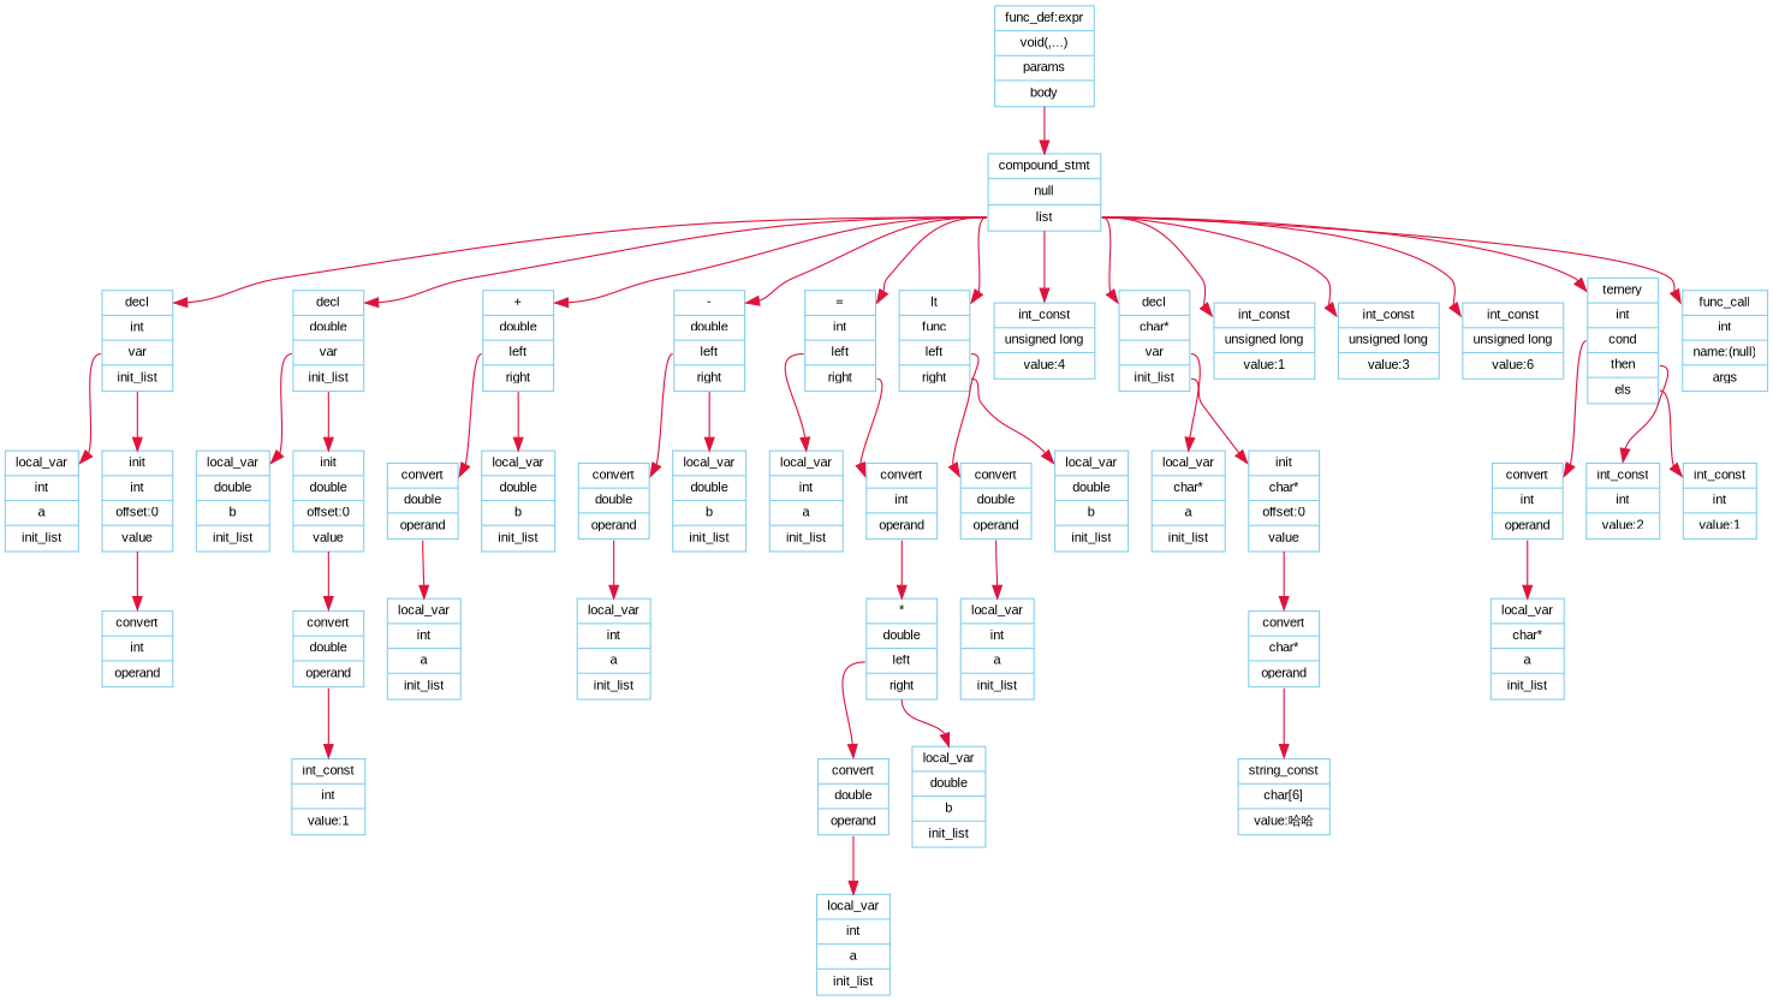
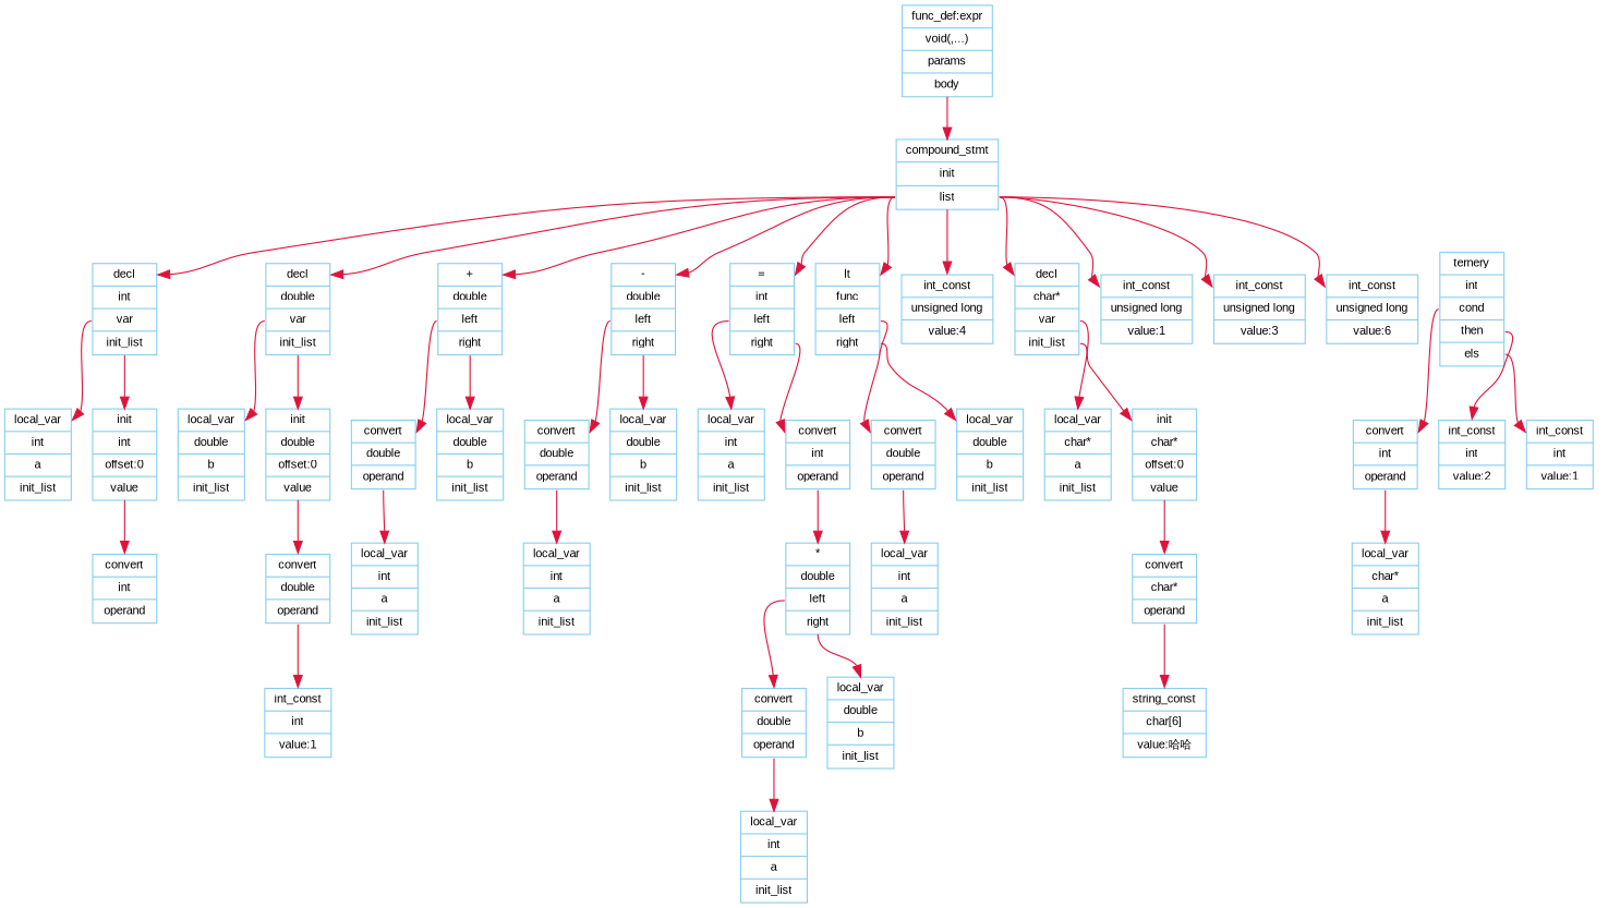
  digraph {
    fontname="Liberation Sans"
    node [color=skyblue fontname="Liberation Sans" fontsize=10 shape=record]
    edge [color=crimson fontname="Liberation Sans" fontsize=10 headport=head style=solid tailport=list]
    n1 [label="{<head>func_def:expr|<type>void(,...)|<params>params|<body>body}"]
-   n2 [label="{<head>compound_stmt|null|<list>list}"]
+   n2 [label="{<head>compound_stmt|init|<list>list}"]
    n3 [label="{<head>decl|<type>int|<var>var|<init_list>init_list}"]
    n4 [label="{<head>decl|<type>double|<var>var|<init_list>init_list}"]
    n5 [label="{<head>+|<type>double|<left_operand>left|<right_operand>right}"]
    n6 [label="{<head>-|<type>double|<left_operand>left|<right_operand>right}"]
    n7 [label="{<head>=|<type>int|<left_operand>left|<right_operand>right}"]
    n8 [label="{<head>lt|<type>func|<left_operand>left|<right_operand>right}"]
    n9 [label="{<head>int_const|<type>unsigned long|value:4}"]
    n10 [label="{<head>decl|<type>char*|<var>var|<init_list>init_list}"]
    n11 [label="{<head>int_const|<type>unsigned long|value:1}"]
    n12 [label="{<head>int_const|<type>unsigned long|value:3}"]
    n13 [label="{<head>int_const|<type>unsigned long|value:6}"]
    n14 [label="{<head>ternery|<type>int|<cond>cond|<then>then|<els>els}"]
-   n15 [label="{<head>func_call|<type>int|name:(null)|<args>args}"]
    n16 [label="{<head>local_var|<type>int|<name>a|<list>init_list}"]
    n17 [label="{<head>init|<type>int|offset:0|<value>value}"]
    n18 [label="{<head>local_var|<type>double|<name>b|<list>init_list}"]
    n19 [label="{<head>init|<type>double|offset:0|<value>value}"]
    n20 [label="{<head>convert|<type>double|<operand>operand}"]
    n21 [label="{<head>local_var|<type>double|<name>b|<list>init_list}"]
    n22 [label="{<head>convert|<type>double|<operand>operand}"]
    n23 [label="{<head>local_var|<type>double|<name>b|<list>init_list}"]
    n24 [label="{<head>local_var|<type>int|<name>a|<list>init_list}"]
    n25 [label="{<head>convert|<type>int|<operand>operand}"]
    n26 [label="{<head>convert|<type>double|<operand>operand}"]
    n27 [label="{<head>local_var|<type>double|<name>b|<list>init_list}"]
    n28 [label="{<head>local_var|<type>char*|<name>a|<list>init_list}"]
    n29 [label="{<head>init|<type>char*|offset:0|<value>value}"]
    n30 [label="{<head>convert|<type>int|<operand>operand}"]
    n31 [label="{<head>int_const|<type>int|value:2}"]
    n32 [label="{<head>int_const|<type>int|value:1}"]
    n33 [label="{<head>convert|<type>int|<operand>operand}"]
    n34 [label="{<head>convert|<type>double|<operand>operand}"]
    n35 [label="{<head>int_const|<type>int|value:1}"]
    n36 [label="{<head>local_var|<type>int|<name>a|<list>init_list}"]
    n37 [label="{<head>local_var|<type>int|<name>a|<list>init_list}"]
    n38 [label="{<head>*|<type>double|<left_operand>left|<right_operand>right}"]
    n39 [label="{<head>convert|<type>double|<operand>operand}"]
    n40 [label="{<head>local_var|<type>double|<name>b|<list>init_list}"]
    n41 [label="{<head>local_var|<type>int|<name>a|<list>init_list}"]
    n42 [label="{<head>local_var|<type>int|<name>a|<list>init_list}"]
    n43 [label="{<head>convert|<type>char*|<operand>operand}"]
    n44 [label="{<head>string_const|<type>char[6]|value:哈哈}"]
    n45 [label="{<head>local_var|<type>char*|<name>a|<list>init_list}"]
    n1 -> n2 [tailport=body]
    n2 -> n3
    n2 -> n4
    n2 -> n5
    n2 -> n6
    n2 -> n7
    n2 -> n8
    n2 -> n9
    n2 -> n10
    n2 -> n11
    n2 -> n12
    n2 -> n13
-   n2 -> n14
-   n2 -> n15
    n3 -> n16 [tailport=var]
    n3 -> n17 [tailport=init_list]
    n4 -> n18 [tailport=var]
    n4 -> n19 [tailport=init_list]
    n5 -> n20 [tailport=left_operand]
    n5 -> n21 [tailport=right_operand]
    n6 -> n22 [tailport=left_operand]
    n6 -> n23 [tailport=right_operand]
    n7 -> n24 [tailport=left_operand]
    n7 -> n25 [tailport=right_operand]
    n8 -> n26 [tailport=left_operand]
    n8 -> n27 [tailport=right_operand]
    n10 -> n28 [tailport=var]
    n10 -> n29 [tailport=init_list]
    n14 -> n30 [tailport=cond]
    n14 -> n31 [tailport=then]
    n14 -> n32 [tailport=els]
    n17 -> n33 [tailport=value]
    n19 -> n34 [tailport=value]
    n20 -> n36 [tailport=operand]
    n22 -> n37 [tailport=operand]
    n25 -> n38 [tailport=operand]
    n26 -> n42 [tailport=operand]
    n29 -> n43 [tailport=value]
    n30 -> n45 [tailport=operand]
    n34 -> n35 [tailport=operand]
    n38 -> n39 [tailport=left_operand]
    n38 -> n40 [tailport=right_operand]
    n39 -> n41 [tailport=operand]
    n43 -> n44 [tailport=operand]
  }
